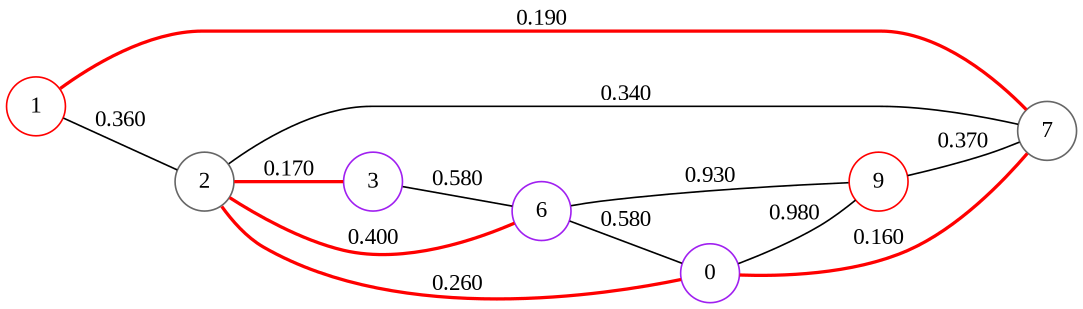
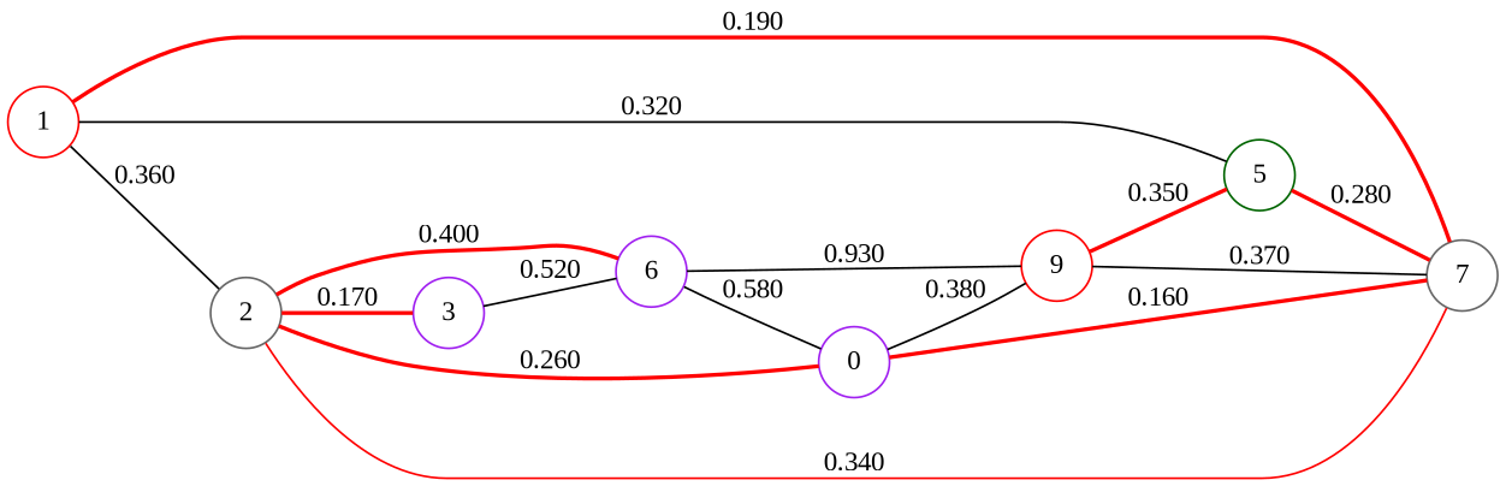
  graph {
    fontname="Liberation Serif"
    rankdir=LR
    node [color=purple fontname="Liberation Serif" shape=circle]
    edge [fontname="Liberation Serif"]
    n1 [color=red label=9]
+   5 [color=darkgreen]
    7 [color=gray40]
    2 [color=gray40]
    3
    6
    0
    1 [color=red]
+   n1 -- 5 [color=red label=0.350 penwidth=2]
    n1 -- 7 [label=0.370]
-   2 -- 7 [label=0.340]
+   5 -- 7 [color=red label=0.280 penwidth=2]
+   2 -- 7 [label=0.340 color=red]
    2 -- 3 [color=red label=0.170 penwidth=2]
-   3 -- 6 [label=0.580]
+   3 -- 6 [label=0.520]
    6 -- n1 [label=0.930]
    6 -- 2 [color=red label=0.400 penwidth=2]
    6 -- 0 [label=0.580]
-   0 -- n1 [label=0.980]
+   0 -- n1 [label=0.380]
    0 -- 7 [color=red label=0.160 penwidth=2]
    0 -- 2 [color=red label=0.260 penwidth=2]
+   1 -- 5 [label=0.320]
    1 -- 7 [color=red label=0.190 penwidth=2]
    1 -- 2 [label=0.360]
  }
